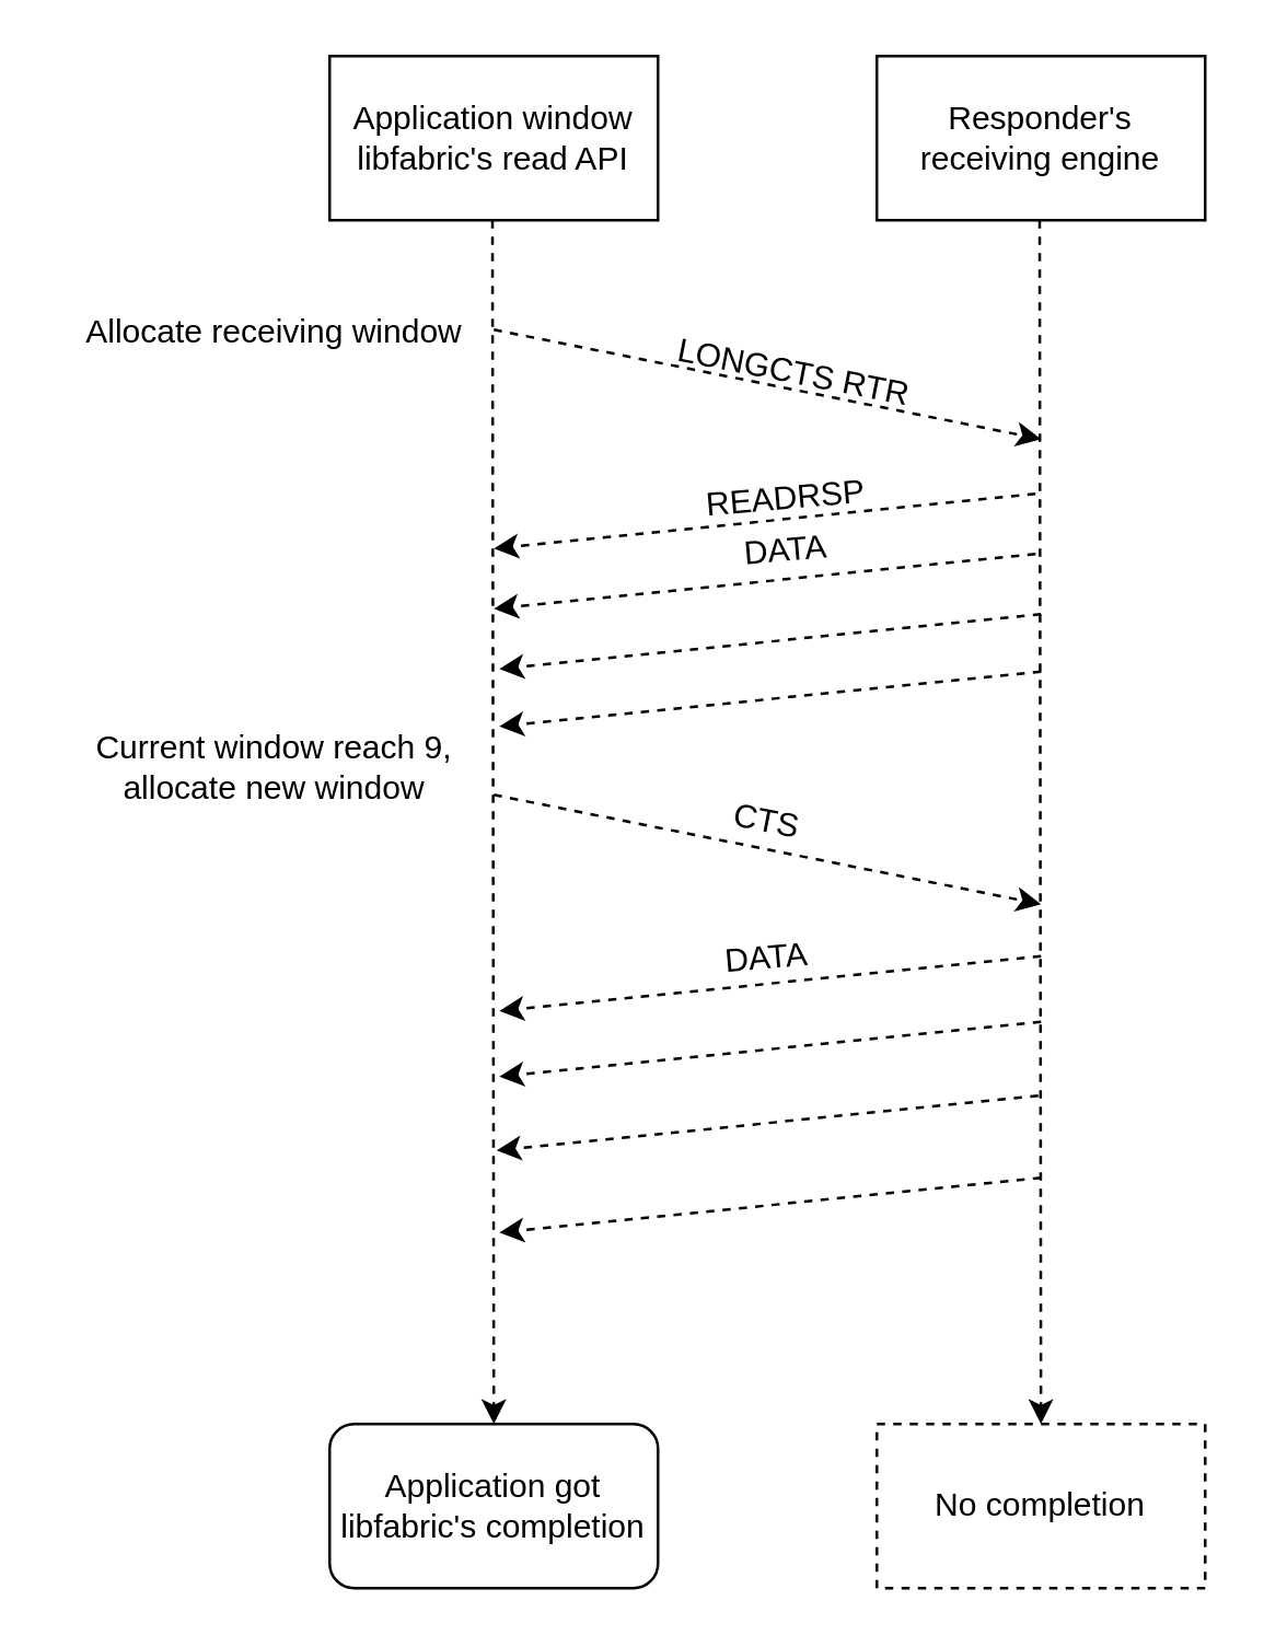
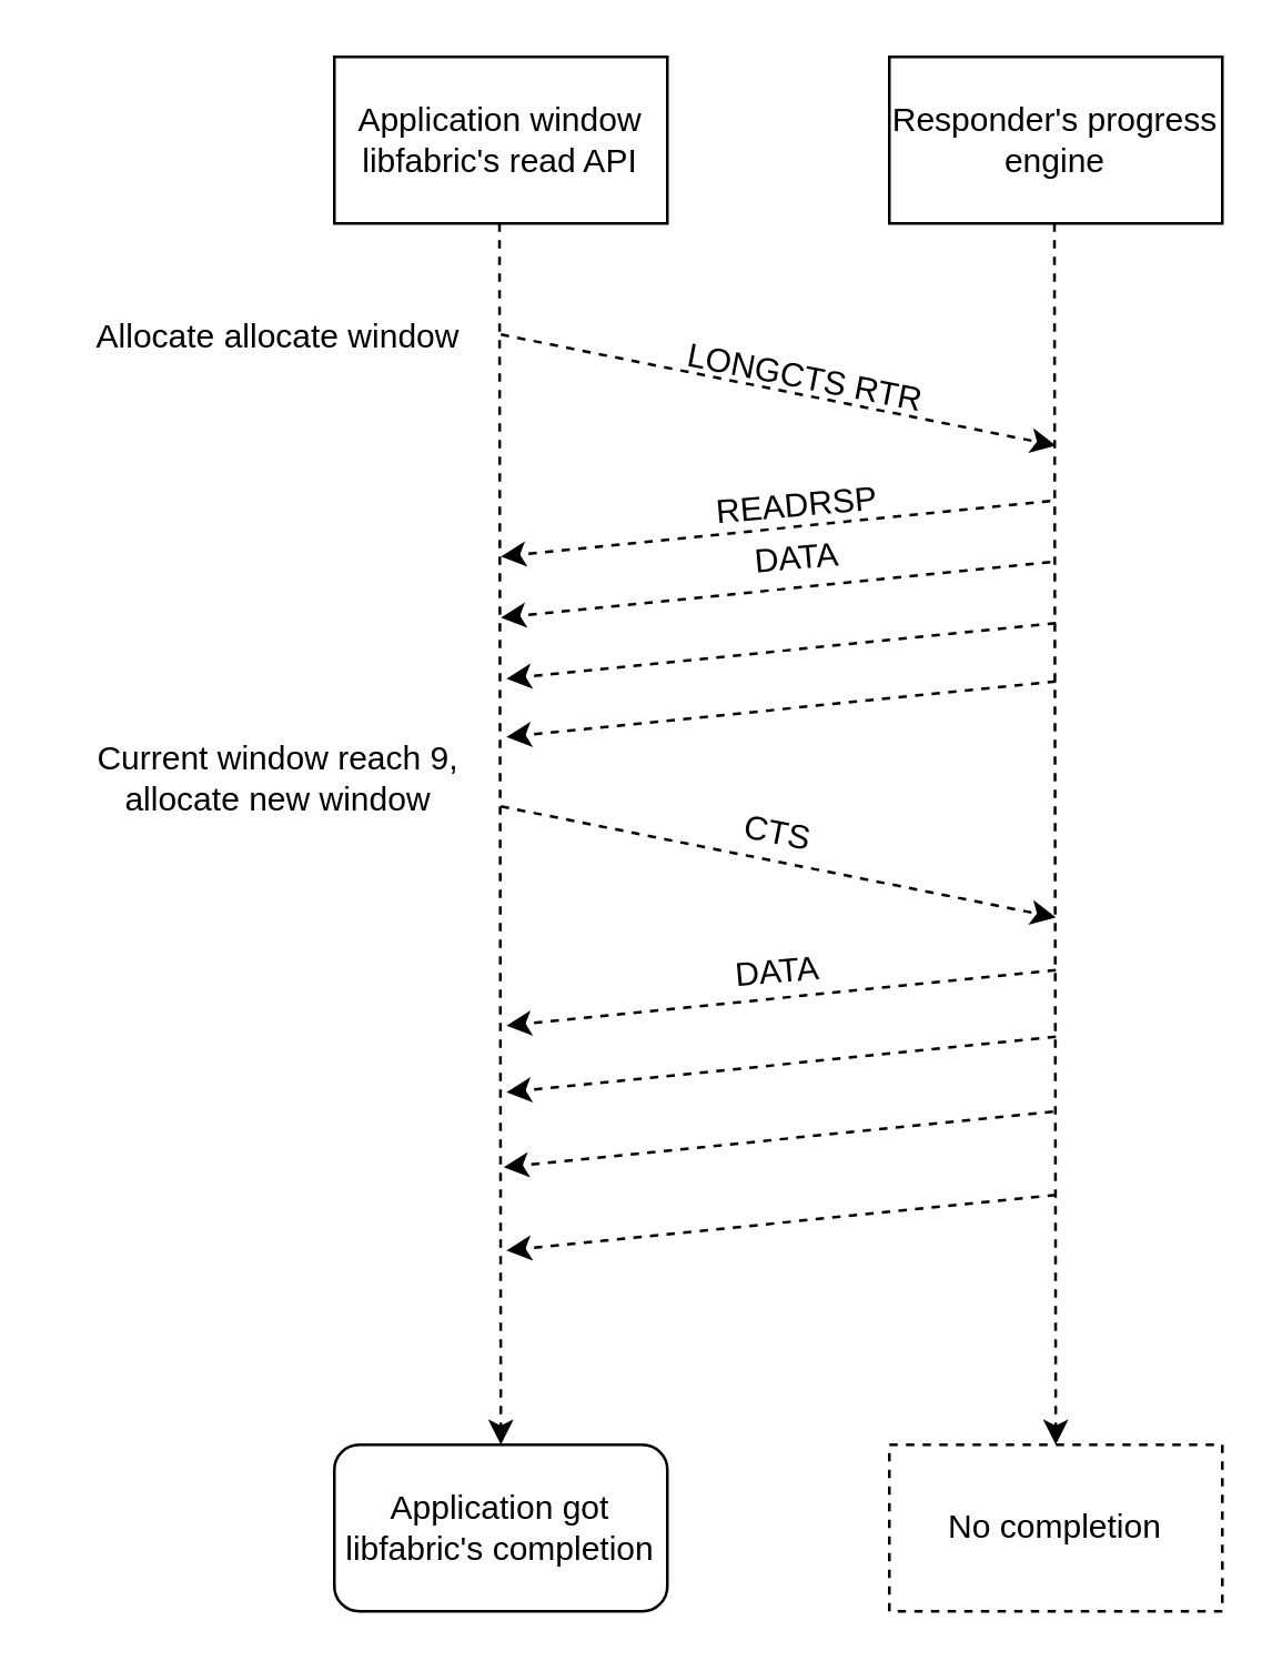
  <mxCell id="0" />
  <mxCell id="1" parent="0" />
  <mxCell id="2" value="Application window libfabric's read API" style="rounded=0;whiteSpace=wrap;html=1;" parent="1" vertex="1"><mxGeometry x="120" y="20" width="120" height="60" as="geometry" /></mxCell>
- <mxCell id="3" value="Responder's receiving engine" style="rounded=0;whiteSpace=wrap;html=1;" parent="1" vertex="1"><mxGeometry x="320" y="20" width="120" height="60" as="geometry" /></mxCell>
+ <mxCell id="3" value="Responder's progress engine" style="rounded=0;whiteSpace=wrap;html=1;" parent="1" vertex="1"><mxGeometry x="320" y="20" width="120" height="60" as="geometry" /></mxCell>
  <mxCell id="4" value="" style="endArrow=classic;html=1;dashed=1;entryX=0.5;entryY=0;entryDx=0;entryDy=0;" parent="1" target="7" edge="1"><mxGeometry width="50" height="50" relative="1" as="geometry"><mxPoint x="179.5" y="80" as="sourcePoint" /><mxPoint x="180" y="250" as="targetPoint" /></mxGeometry></mxCell>
  <mxCell id="5" value="" style="endArrow=classic;html=1;dashed=1;" parent="1" target="8" edge="1"><mxGeometry width="50" height="50" relative="1" as="geometry"><mxPoint x="379.5" y="80" as="sourcePoint" /><mxPoint x="380" y="259" as="targetPoint" /></mxGeometry></mxCell>
  <mxCell id="6" value="" style="endArrow=classic;html=1;dashed=1;" parent="1" edge="1"><mxGeometry width="50" height="50" relative="1" as="geometry"><mxPoint x="180" y="120" as="sourcePoint" /><mxPoint x="380" y="160" as="targetPoint" /></mxGeometry></mxCell>
  <mxCell id="7" value="Application got libfabric's completion" style="whiteSpace=wrap;html=1;rounded=1;" parent="1" vertex="1"><mxGeometry x="120" y="520" width="120" height="60" as="geometry" /></mxCell>
  <mxCell id="8" value="No completion" style="rounded=0;whiteSpace=wrap;html=1;dashed=1;" parent="1" vertex="1"><mxGeometry x="320" y="520" width="120" height="60" as="geometry" /></mxCell>
  <mxCell id="9" value="LONGCTS RTR" style="text;html=1;strokeColor=none;fillColor=none;align=center;verticalAlign=middle;whiteSpace=wrap;rounded=0;rotation=11;" parent="1" vertex="1"><mxGeometry x="245" y="125.77" width="90" height="20" as="geometry" /></mxCell>
  <mxCell id="10" value="READRSP" style="text;html=1;strokeColor=none;fillColor=none;align=center;verticalAlign=middle;whiteSpace=wrap;rounded=0;rotation=355;" parent="1" vertex="1"><mxGeometry x="232" y="172" width="110" height="20" as="geometry" /></mxCell>
  <mxCell id="11" value="" style="endArrow=classic;html=1;dashed=1;" parent="1" edge="1"><mxGeometry width="50" height="50" relative="1" as="geometry"><mxPoint x="378" y="180" as="sourcePoint" /><mxPoint x="180" y="200" as="targetPoint" /></mxGeometry></mxCell>
  <mxCell id="12" value="Current window reach 9, allocate new window" style="text;html=1;strokeColor=none;fillColor=none;align=center;verticalAlign=middle;whiteSpace=wrap;rounded=0;" parent="1" vertex="1"><mxGeometry x="20" y="270" width="160" height="20" as="geometry" /></mxCell>
- <mxCell id="13" value="Allocate receiving window" style="text;html=1;strokeColor=none;fillColor=none;align=center;verticalAlign=middle;whiteSpace=wrap;rounded=0;" parent="1" vertex="1"><mxGeometry x="20" y="111" width="160" height="20" as="geometry" /></mxCell>
+ <mxCell id="13" value="Allocate allocate window" style="text;html=1;strokeColor=none;fillColor=none;align=center;verticalAlign=middle;whiteSpace=wrap;rounded=0;" parent="1" vertex="1"><mxGeometry x="20" y="111" width="160" height="20" as="geometry" /></mxCell>
  <mxCell id="14" value="" style="endArrow=classic;html=1;dashed=1;" parent="1" edge="1"><mxGeometry width="50" height="50" relative="1" as="geometry"><mxPoint x="378" y="202" as="sourcePoint" /><mxPoint x="180" y="222" as="targetPoint" /></mxGeometry></mxCell>
  <mxCell id="15" value="" style="endArrow=classic;html=1;dashed=1;" parent="1" edge="1"><mxGeometry width="50" height="50" relative="1" as="geometry"><mxPoint x="380" y="224" as="sourcePoint" /><mxPoint x="182" y="244" as="targetPoint" /></mxGeometry></mxCell>
  <mxCell id="16" value="" style="endArrow=classic;html=1;dashed=1;" parent="1" edge="1"><mxGeometry width="50" height="50" relative="1" as="geometry"><mxPoint x="380" y="245" as="sourcePoint" /><mxPoint x="182" y="265" as="targetPoint" /></mxGeometry></mxCell>
  <mxCell id="17" value="DATA" style="text;html=1;strokeColor=none;fillColor=none;align=center;verticalAlign=middle;whiteSpace=wrap;rounded=0;rotation=355;" parent="1" vertex="1"><mxGeometry x="232" y="191" width="110" height="20" as="geometry" /></mxCell>
  <mxCell id="18" value="" style="endArrow=classic;html=1;dashed=1;" parent="1" edge="1"><mxGeometry width="50" height="50" relative="1" as="geometry"><mxPoint x="180" y="290" as="sourcePoint" /><mxPoint x="380" y="330" as="targetPoint" /></mxGeometry></mxCell>
  <mxCell id="19" value="CTS" style="text;html=1;strokeColor=none;fillColor=none;align=center;verticalAlign=middle;whiteSpace=wrap;rounded=0;rotation=11;" parent="1" vertex="1"><mxGeometry x="260" y="290" width="40" height="20" as="geometry" /></mxCell>
  <mxCell id="20" value="DATA" style="text;html=1;strokeColor=none;fillColor=none;align=center;verticalAlign=middle;whiteSpace=wrap;rounded=0;rotation=355;" parent="1" vertex="1"><mxGeometry x="225" y="340" width="110" height="20" as="geometry" /></mxCell>
  <mxCell id="21" value="" style="endArrow=classic;html=1;dashed=1;" parent="1" edge="1"><mxGeometry width="50" height="50" relative="1" as="geometry"><mxPoint x="380" y="349" as="sourcePoint" /><mxPoint x="182" y="369" as="targetPoint" /></mxGeometry></mxCell>
  <mxCell id="22" value="" style="endArrow=classic;html=1;dashed=1;" parent="1" edge="1"><mxGeometry width="50" height="50" relative="1" as="geometry"><mxPoint x="380" y="373" as="sourcePoint" /><mxPoint x="182" y="393" as="targetPoint" /></mxGeometry></mxCell>
  <mxCell id="23" value="" style="endArrow=classic;html=1;dashed=1;" parent="1" edge="1"><mxGeometry width="50" height="50" relative="1" as="geometry"><mxPoint x="379" y="400" as="sourcePoint" /><mxPoint x="181" y="420" as="targetPoint" /></mxGeometry></mxCell>
  <mxCell id="24" value="" style="endArrow=classic;html=1;dashed=1;" parent="1" edge="1"><mxGeometry width="50" height="50" relative="1" as="geometry"><mxPoint x="380" y="430" as="sourcePoint" /><mxPoint x="182" y="450" as="targetPoint" /></mxGeometry></mxCell>
